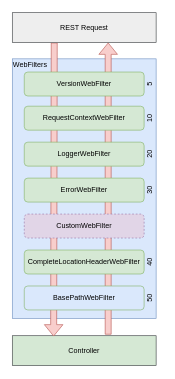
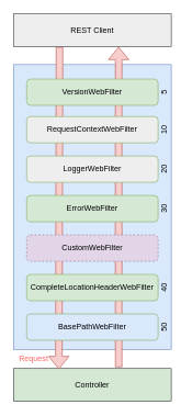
  <mxCell id="0" />
  <mxCell id="1" parent="0" />
  <mxCell id="2" value="Controller" style="rounded=0;whiteSpace=wrap;html=1;align=center;fillColor=#d5e8d4;strokeColor=#36393d;" parent="1" vertex="1"><mxGeometry x="20" y="559" width="240" height="50" as="geometry" /></mxCell>
  <mxCell id="3" value="" style="rounded=0;whiteSpace=wrap;html=1;align=center;fillColor=#dae8fc;strokeColor=#6c8ebf;" parent="1" vertex="1"><mxGeometry x="20" y="97" width="240" height="433" as="geometry" /></mxCell>
  <mxCell id="4" value="" style="shape=flexArrow;endArrow=classic;html=1;fillColor=#f8cecc;strokeColor=#b85450;" parent="1" edge="1"><mxGeometry width="50" height="50" relative="1" as="geometry"><mxPoint x="180" y="557" as="sourcePoint" /><mxPoint x="180" y="70" as="targetPoint" /></mxGeometry></mxCell>
  <mxCell id="5" value="" style="shape=flexArrow;endArrow=classic;html=1;fillColor=#f8cecc;strokeColor=#b85450;" parent="1" edge="1"><mxGeometry width="50" height="50" relative="1" as="geometry"><mxPoint x="90" y="70" as="sourcePoint" /><mxPoint x="89" y="560" as="targetPoint" /></mxGeometry></mxCell>
- <mxCell id="6" value="&lt;div style=&quot;text-align: left&quot;&gt;&lt;span&gt;LoggerWebFilter&lt;/span&gt;&lt;br&gt;&lt;/div&gt;" style="rounded=1;whiteSpace=wrap;html=1;align=center;fillColor=#d5e8d4;strokeColor=#82b366;" parent="1" vertex="1"><mxGeometry x="40" y="236" width="200" height="40" as="geometry" /></mxCell>
- <mxCell id="7" value="&lt;div style=&quot;text-align: left&quot;&gt;&lt;span style=&quot;text-align: center&quot;&gt;RequestContextWebFilter&lt;/span&gt;&lt;br&gt;&lt;/div&gt;" style="rounded=1;whiteSpace=wrap;html=1;rotation=0;align=center;fillColor=#d5e8d4;strokeColor=#82b366;" parent="1" vertex="1"><mxGeometry x="40" y="176" width="200" height="40" as="geometry" /></mxCell>
+ <mxCell id="6" value="&lt;div style=&quot;text-align: left&quot;&gt;&lt;span&gt;LoggerWebFilter&lt;/span&gt;&lt;br&gt;&lt;/div&gt;" style="rounded=1;whiteSpace=wrap;html=1;align=center;fillColor=#eeeeee;strokeColor=#82b366;" parent="1" vertex="1"><mxGeometry x="40" y="236" width="200" height="40" as="geometry" /></mxCell>
+ <mxCell id="7" value="&lt;div style=&quot;text-align: left&quot;&gt;&lt;span style=&quot;text-align: center&quot;&gt;RequestContextWebFilter&lt;/span&gt;&lt;br&gt;&lt;/div&gt;" style="rounded=1;whiteSpace=wrap;html=1;rotation=0;align=center;fillColor=#eeeeee;strokeColor=#82b366;" parent="1" vertex="1"><mxGeometry x="40" y="176" width="200" height="40" as="geometry" /></mxCell>
  <mxCell id="8" value="&lt;div style=&quot;text-align: left&quot;&gt;&lt;span&gt;ErrorWebFilter&lt;/span&gt;&lt;br&gt;&lt;/div&gt;" style="rounded=1;whiteSpace=wrap;html=1;align=center;fillColor=#d5e8d4;strokeColor=#82b366;" parent="1" vertex="1"><mxGeometry x="40" y="296" width="200" height="40" as="geometry" /></mxCell>
  <mxCell id="9" value="&lt;div style=&quot;text-align: left&quot;&gt;&lt;span&gt;CustomWebFilter&lt;/span&gt;&lt;br&gt;&lt;/div&gt;" style="rounded=1;whiteSpace=wrap;html=1;align=center;fillColor=#e1d5e7;strokeColor=#9673a6;dashed=1;" parent="1" vertex="1"><mxGeometry x="40" y="356" width="200" height="40" as="geometry" /></mxCell>
  <mxCell id="10" value="&lt;div style=&quot;text-align: left&quot;&gt;&lt;span&gt;CompleteLocationHeaderWebFilter&lt;/span&gt;&lt;br&gt;&lt;/div&gt;" style="rounded=1;whiteSpace=wrap;html=1;align=center;fillColor=#d5e8d4;strokeColor=#82b366;" parent="1" vertex="1"><mxGeometry x="40" y="416" width="200" height="40" as="geometry" /></mxCell>
  <mxCell id="11" value="&lt;div style=&quot;text-align: left&quot;&gt;&lt;span&gt;BasePathWebFilter&lt;/span&gt;&lt;br&gt;&lt;/div&gt;" style="rounded=1;whiteSpace=wrap;html=1;align=center;fillColor=#dae8fc;strokeColor=#82b366;" parent="1" vertex="1"><mxGeometry x="40" y="476" width="200" height="40" as="geometry" /></mxCell>
- <mxCell id="13" value="WebFilters" style="text;html=1;strokeColor=none;fillColor=none;align=center;verticalAlign=middle;whiteSpace=wrap;rounded=0;fontColor=#000000;" parent="1" vertex="1"><mxGeometry x="30" y="97" width="40" height="20" as="geometry" /></mxCell>
+ <mxCell id="12" value="Request" style="text;html=1;strokeColor=none;fillColor=none;align=center;verticalAlign=middle;whiteSpace=wrap;rounded=0;fontColor=#FF6666;" parent="1" vertex="1"><mxGeometry x="31" y="535" width="40" height="20" as="geometry" /></mxCell>
  <mxCell id="14" value="10" style="text;html=1;strokeColor=none;fillColor=none;align=center;verticalAlign=middle;whiteSpace=wrap;rounded=0;fontColor=#000000;rotation=-90;" parent="1" vertex="1"><mxGeometry x="230" y="186" width="40" height="20" as="geometry" /></mxCell>
  <mxCell id="15" value="20" style="text;html=1;strokeColor=none;fillColor=none;align=center;verticalAlign=middle;whiteSpace=wrap;rounded=0;fontColor=#000000;rotation=-90;" parent="1" vertex="1"><mxGeometry x="230" y="246" width="40" height="20" as="geometry" /></mxCell>
  <mxCell id="16" value="30" style="text;html=1;strokeColor=none;fillColor=none;align=center;verticalAlign=middle;whiteSpace=wrap;rounded=0;fontColor=#000000;rotation=-90;" parent="1" vertex="1"><mxGeometry x="230" y="306" width="40" height="20" as="geometry" /></mxCell>
  <mxCell id="17" value="40" style="text;html=1;strokeColor=none;fillColor=none;align=center;verticalAlign=middle;whiteSpace=wrap;rounded=0;fontColor=#000000;rotation=-90;" parent="1" vertex="1"><mxGeometry x="230" y="426" width="40" height="20" as="geometry" /></mxCell>
  <mxCell id="18" value="50" style="text;html=1;strokeColor=none;fillColor=none;align=center;verticalAlign=middle;whiteSpace=wrap;rounded=0;fontColor=#000000;rotation=-90;" parent="1" vertex="1"><mxGeometry x="230" y="486" width="40" height="20" as="geometry" /></mxCell>
- <mxCell id="19" value="REST Request" style="rounded=0;whiteSpace=wrap;html=1;align=center;fillColor=#eeeeee;strokeColor=#36393d;" parent="1" vertex="1"><mxGeometry x="20" y="20" width="240" height="50" as="geometry" /></mxCell>
+ <mxCell id="19" value="REST Client" style="rounded=0;whiteSpace=wrap;html=1;align=center;fillColor=#eeeeee;strokeColor=#36393d;" parent="1" vertex="1"><mxGeometry x="20" y="20" width="240" height="50" as="geometry" /></mxCell>
  <mxCell id="20" value="&lt;div style=&quot;text-align: left&quot;&gt;&lt;span style=&quot;text-align: center&quot;&gt;VersionWebFilter&lt;/span&gt;&lt;br&gt;&lt;/div&gt;" style="rounded=1;whiteSpace=wrap;html=1;rotation=0;align=center;fillColor=#d5e8d4;strokeColor=#82b366;" vertex="1" parent="1"><mxGeometry x="40" y="119" width="200" height="40" as="geometry" /></mxCell>
  <mxCell id="21" value="5" style="text;html=1;strokeColor=none;fillColor=none;align=center;verticalAlign=middle;whiteSpace=wrap;rounded=0;fontColor=#000000;rotation=-90;" vertex="1" parent="1"><mxGeometry x="230" y="129" width="40" height="20" as="geometry" /></mxCell>
